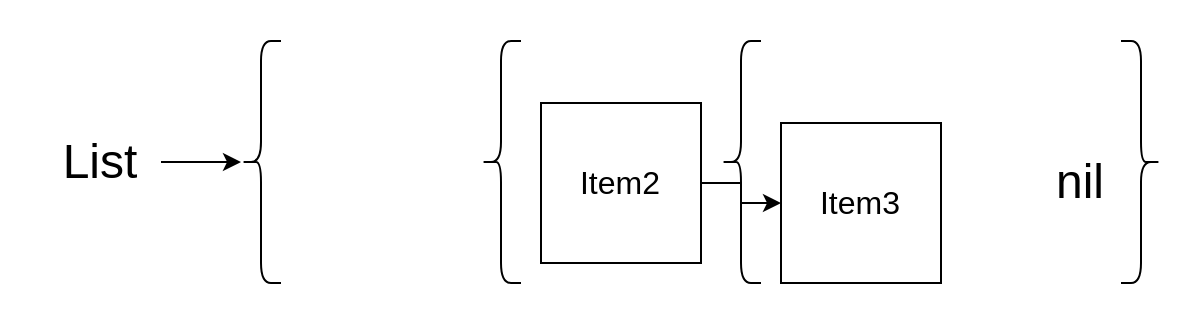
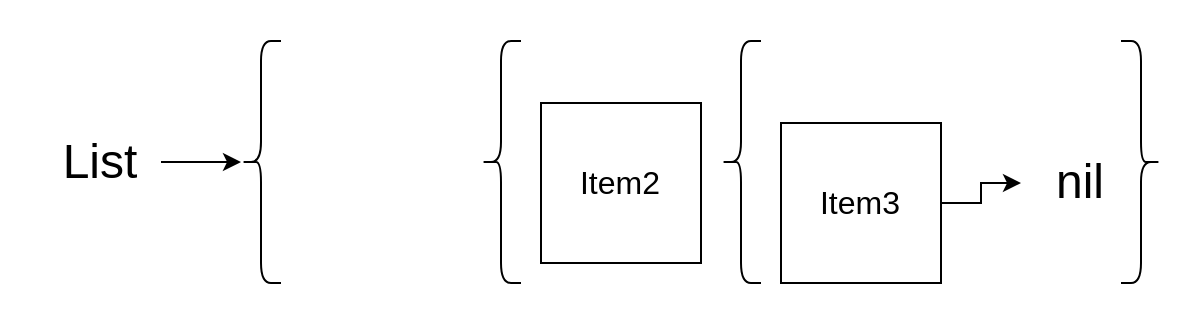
  <mxCell id="0" />
  <mxCell id="1" parent="0" />
- <mxCell id="2" value="" style="edgeStyle=orthogonalEdgeStyle;rounded=0;orthogonalLoop=1;jettySize=auto;html=1;fontSize=24;" parent="1" source="3" target="5" edge="1"><mxGeometry relative="1" as="geometry" /></mxCell>
  <mxCell id="3" value="&lt;font size=&quot;3&quot;&gt;Item2&lt;/font&gt;" style="whiteSpace=wrap;html=1;aspect=fixed;" parent="1" vertex="1"><mxGeometry x="270" y="51" width="80" height="80" as="geometry" /></mxCell>
+ <mxCell id="4" value="" style="edgeStyle=orthogonalEdgeStyle;rounded=0;orthogonalLoop=1;jettySize=auto;html=1;fontSize=24;" parent="1" source="5" target="8" edge="1"><mxGeometry relative="1" as="geometry" /></mxCell>
  <mxCell id="5" value="&lt;font size=&quot;3&quot;&gt;Item3&lt;/font&gt;" style="whiteSpace=wrap;html=1;aspect=fixed;" parent="1" vertex="1"><mxGeometry x="390" y="61" width="80" height="80" as="geometry" /></mxCell>
  <mxCell id="6" value="" style="edgeStyle=orthogonalEdgeStyle;rounded=0;orthogonalLoop=1;jettySize=auto;html=1;fontSize=14;" edge="1" parent="1" source="7" target="9"><mxGeometry relative="1" as="geometry" /></mxCell>
  <mxCell id="7" value="List" style="text;html=1;strokeColor=none;fillColor=none;align=center;verticalAlign=middle;whiteSpace=wrap;rounded=0;fontSize=24;" parent="1" vertex="1"><mxGeometry x="20" y="65.5" width="60" height="30" as="geometry" /></mxCell>
  <mxCell id="8" value="nil" style="text;html=1;strokeColor=none;fillColor=none;align=center;verticalAlign=middle;whiteSpace=wrap;rounded=0;fontSize=24;" parent="1" vertex="1"><mxGeometry x="510" y="76" width="60" height="30" as="geometry" /></mxCell>
  <mxCell id="9" value="" style="shape=curlyBracket;whiteSpace=wrap;html=1;rounded=1;fontSize=24;" parent="1" vertex="1"><mxGeometry x="120" y="20" width="20" height="121" as="geometry" /></mxCell>
  <mxCell id="10" value="" style="shape=curlyBracket;whiteSpace=wrap;html=1;rounded=1;fontSize=24;" parent="1" vertex="1"><mxGeometry x="240" y="20" width="20" height="121" as="geometry" /></mxCell>
  <mxCell id="11" value="" style="shape=curlyBracket;whiteSpace=wrap;html=1;rounded=1;fontSize=24;" parent="1" vertex="1"><mxGeometry x="360" y="20" width="20" height="121" as="geometry" /></mxCell>
  <mxCell id="12" value="" style="shape=curlyBracket;whiteSpace=wrap;html=1;rounded=1;fontSize=24;rotation=-180;" parent="1" vertex="1"><mxGeometry x="560" y="20" width="20" height="121" as="geometry" /></mxCell>
